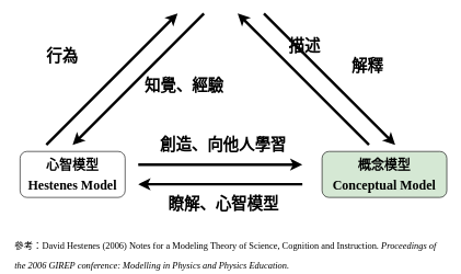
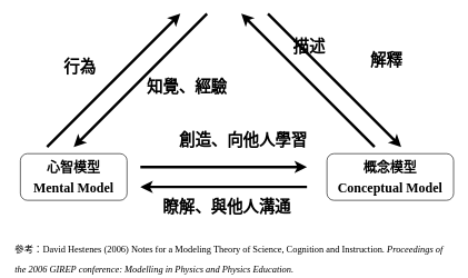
  <mxCell id="0" />
  <mxCell id="1" parent="0" />
- <mxCell id="2" value="&lt;font style=&quot;font-size: 20px&quot;&gt;心智模型&lt;br&gt;Hestenes Model&lt;/font&gt;" style="rounded=1;whiteSpace=wrap;html=1;fontFamily=微軟正黑體;fontSize=24;fontStyle=1" parent="1" vertex="1"><mxGeometry x="30" y="230" width="160" height="70" as="geometry" /></mxCell>
- <mxCell id="3" value="&lt;font style=&quot;font-size: 20px&quot;&gt;概念模型&lt;br&gt;Conceptual Model&lt;/font&gt;" style="rounded=1;whiteSpace=wrap;html=1;fontFamily=微軟正黑體;fontSize=24;fontStyle=1;fillColor=#d5e8d4;" parent="1" vertex="1"><mxGeometry x="490" y="230" width="190" height="70" as="geometry" /></mxCell>
+ <mxCell id="2" value="&lt;font style=&quot;font-size: 20px&quot;&gt;心智模型&lt;br&gt;Mental Model&lt;/font&gt;" style="rounded=1;whiteSpace=wrap;html=1;fontFamily=微軟正黑體;fontSize=24;fontStyle=1" parent="1" vertex="1"><mxGeometry x="30" y="230" width="160" height="70" as="geometry" /></mxCell>
+ <mxCell id="3" value="&lt;font style=&quot;font-size: 20px&quot;&gt;概念模型&lt;br&gt;Conceptual Model&lt;/font&gt;" style="rounded=1;whiteSpace=wrap;html=1;fontFamily=微軟正黑體;fontSize=24;fontStyle=1" parent="1" vertex="1"><mxGeometry x="490" y="230" width="190" height="70" as="geometry" /></mxCell>
  <mxCell id="4" value="" style="endArrow=classic;html=1;fontFamily=微軟正黑體;fontSize=24;strokeWidth=4;" parent="1" edge="1"><mxGeometry width="50" height="50" relative="1" as="geometry"><mxPoint x="70" y="220" as="sourcePoint" /><mxPoint x="270" y="20" as="targetPoint" /></mxGeometry></mxCell>
  <mxCell id="5" value="" style="endArrow=classic;html=1;fontFamily=微軟正黑體;fontSize=24;strokeWidth=4;" parent="1" edge="1"><mxGeometry width="50" height="50" relative="1" as="geometry"><mxPoint x="310" y="20" as="sourcePoint" /><mxPoint x="110" y="220" as="targetPoint" /></mxGeometry></mxCell>
  <mxCell id="6" value="" style="endArrow=classic;html=1;fontFamily=微軟正黑體;fontSize=24;strokeWidth=4;" parent="1" edge="1"><mxGeometry width="50" height="50" relative="1" as="geometry"><mxPoint x="561.42" y="220" as="sourcePoint" /><mxPoint x="361.42" y="20" as="targetPoint" /></mxGeometry></mxCell>
  <mxCell id="7" value="" style="endArrow=classic;html=1;fontFamily=微軟正黑體;fontSize=24;strokeWidth=4;" parent="1" edge="1"><mxGeometry width="50" height="50" relative="1" as="geometry"><mxPoint x="401.42" y="20" as="sourcePoint" /><mxPoint x="601.42" y="220" as="targetPoint" /></mxGeometry></mxCell>
  <mxCell id="8" value="" style="endArrow=classic;html=1;fontFamily=微軟正黑體;fontSize=24;strokeWidth=4;" parent="1" edge="1"><mxGeometry width="50" height="50" relative="1" as="geometry"><mxPoint x="210" y="250" as="sourcePoint" /><mxPoint x="460" y="250" as="targetPoint" /></mxGeometry></mxCell>
  <mxCell id="9" value="" style="endArrow=classic;html=1;fontFamily=微軟正黑體;fontSize=24;strokeWidth=4;" parent="1" edge="1"><mxGeometry width="50" height="50" relative="1" as="geometry"><mxPoint x="460" y="280" as="sourcePoint" /><mxPoint x="210" y="280" as="targetPoint" /></mxGeometry></mxCell>
  <mxCell id="10" value="&lt;font style=&quot;font-size: 14px&quot;&gt;參考：David Hestenes (2006) Notes for a Modeling Theory of Science, Cognition and Instruction. &lt;i&gt;Proceedings of the 2006 GIREP conference: Modelling in Physics and Physics Education.&lt;/i&gt;&lt;/font&gt;" style="text;whiteSpace=wrap;html=1;fontSize=24;fontFamily=微軟正黑體;" parent="1" vertex="1"><mxGeometry x="20" y="350" width="660" as="geometry" /></mxCell>
- <mxCell id="11" value="瞭解、心智模型" style="text;html=1;strokeColor=none;fillColor=none;align=center;verticalAlign=middle;whiteSpace=wrap;rounded=0;fontFamily=微軟正黑體;fontSize=24;fontStyle=1" parent="1" vertex="1"><mxGeometry x="238" y="300" width="204" height="20" as="geometry" /></mxCell>
+ <mxCell id="11" value="瞭解、與他人溝通" style="text;html=1;strokeColor=none;fillColor=none;align=center;verticalAlign=middle;whiteSpace=wrap;rounded=0;fontFamily=微軟正黑體;fontSize=24;fontStyle=1" parent="1" vertex="1"><mxGeometry x="238" y="300" width="204" height="20" as="geometry" /></mxCell>
  <mxCell id="12" value="知覺、經驗" style="text;html=1;strokeColor=none;fillColor=none;align=center;verticalAlign=middle;whiteSpace=wrap;rounded=0;fontFamily=微軟正黑體;fontSize=24;fontStyle=1" parent="1" vertex="1"><mxGeometry x="215" y="120" width="130" height="20" as="geometry" /></mxCell>
- <mxCell id="13" value="行為" style="text;html=1;strokeColor=none;fillColor=none;align=center;verticalAlign=middle;whiteSpace=wrap;rounded=0;fontFamily=微軟正黑體;fontSize=24;fontStyle=1" parent="1" vertex="1"><mxGeometry x="55" y="75" width="78.58" height="20" as="geometry" /></mxCell>
+ <mxCell id="13" value="行為" style="text;html=1;strokeColor=none;fillColor=none;align=center;verticalAlign=middle;whiteSpace=wrap;rounded=0;fontFamily=微軟正黑體;fontSize=24;fontStyle=1" parent="1" vertex="1"><mxGeometry x="80" y="90" width="78.58" height="20" as="geometry" /></mxCell>
  <mxCell id="14" value="描述" style="text;html=1;strokeColor=none;fillColor=none;align=center;verticalAlign=middle;whiteSpace=wrap;rounded=0;fontFamily=微軟正黑體;fontSize=24;fontStyle=1" parent="1" vertex="1"><mxGeometry x="424.29" y="60" width="78.58" height="20" as="geometry" /></mxCell>
- <mxCell id="15" value="解釋" style="text;html=1;strokeColor=none;fillColor=none;align=center;verticalAlign=middle;whiteSpace=wrap;rounded=0;fontFamily=微軟正黑體;fontSize=24;fontStyle=1" parent="1" vertex="1"><mxGeometry x="520" y="90" width="78.58" height="20" as="geometry" /></mxCell>
- <mxCell id="16" value="創造、向他人學習" style="text;html=1;strokeColor=none;fillColor=none;align=center;verticalAlign=middle;whiteSpace=wrap;rounded=0;fontFamily=微軟正黑體;fontSize=24;fontStyle=1" parent="1" vertex="1"><mxGeometry x="225" y="210" width="229.29" height="20" as="geometry" /></mxCell>
+ <mxCell id="15" value="解釋" style="text;html=1;strokeColor=none;fillColor=none;align=center;verticalAlign=middle;whiteSpace=wrap;rounded=0;fontFamily=微軟正黑體;fontSize=24;fontStyle=1" parent="1" vertex="1"><mxGeometry x="540" y="80" width="78.58" height="20" as="geometry" /></mxCell>
+ <mxCell id="16" value="創造、向他人學習" style="text;html=1;strokeColor=none;fillColor=none;align=center;verticalAlign=middle;whiteSpace=wrap;rounded=0;fontFamily=微軟正黑體;fontSize=24;fontStyle=1" parent="1" vertex="1"><mxGeometry x="250" y="200" width="229.29" height="20" as="geometry" /></mxCell>
